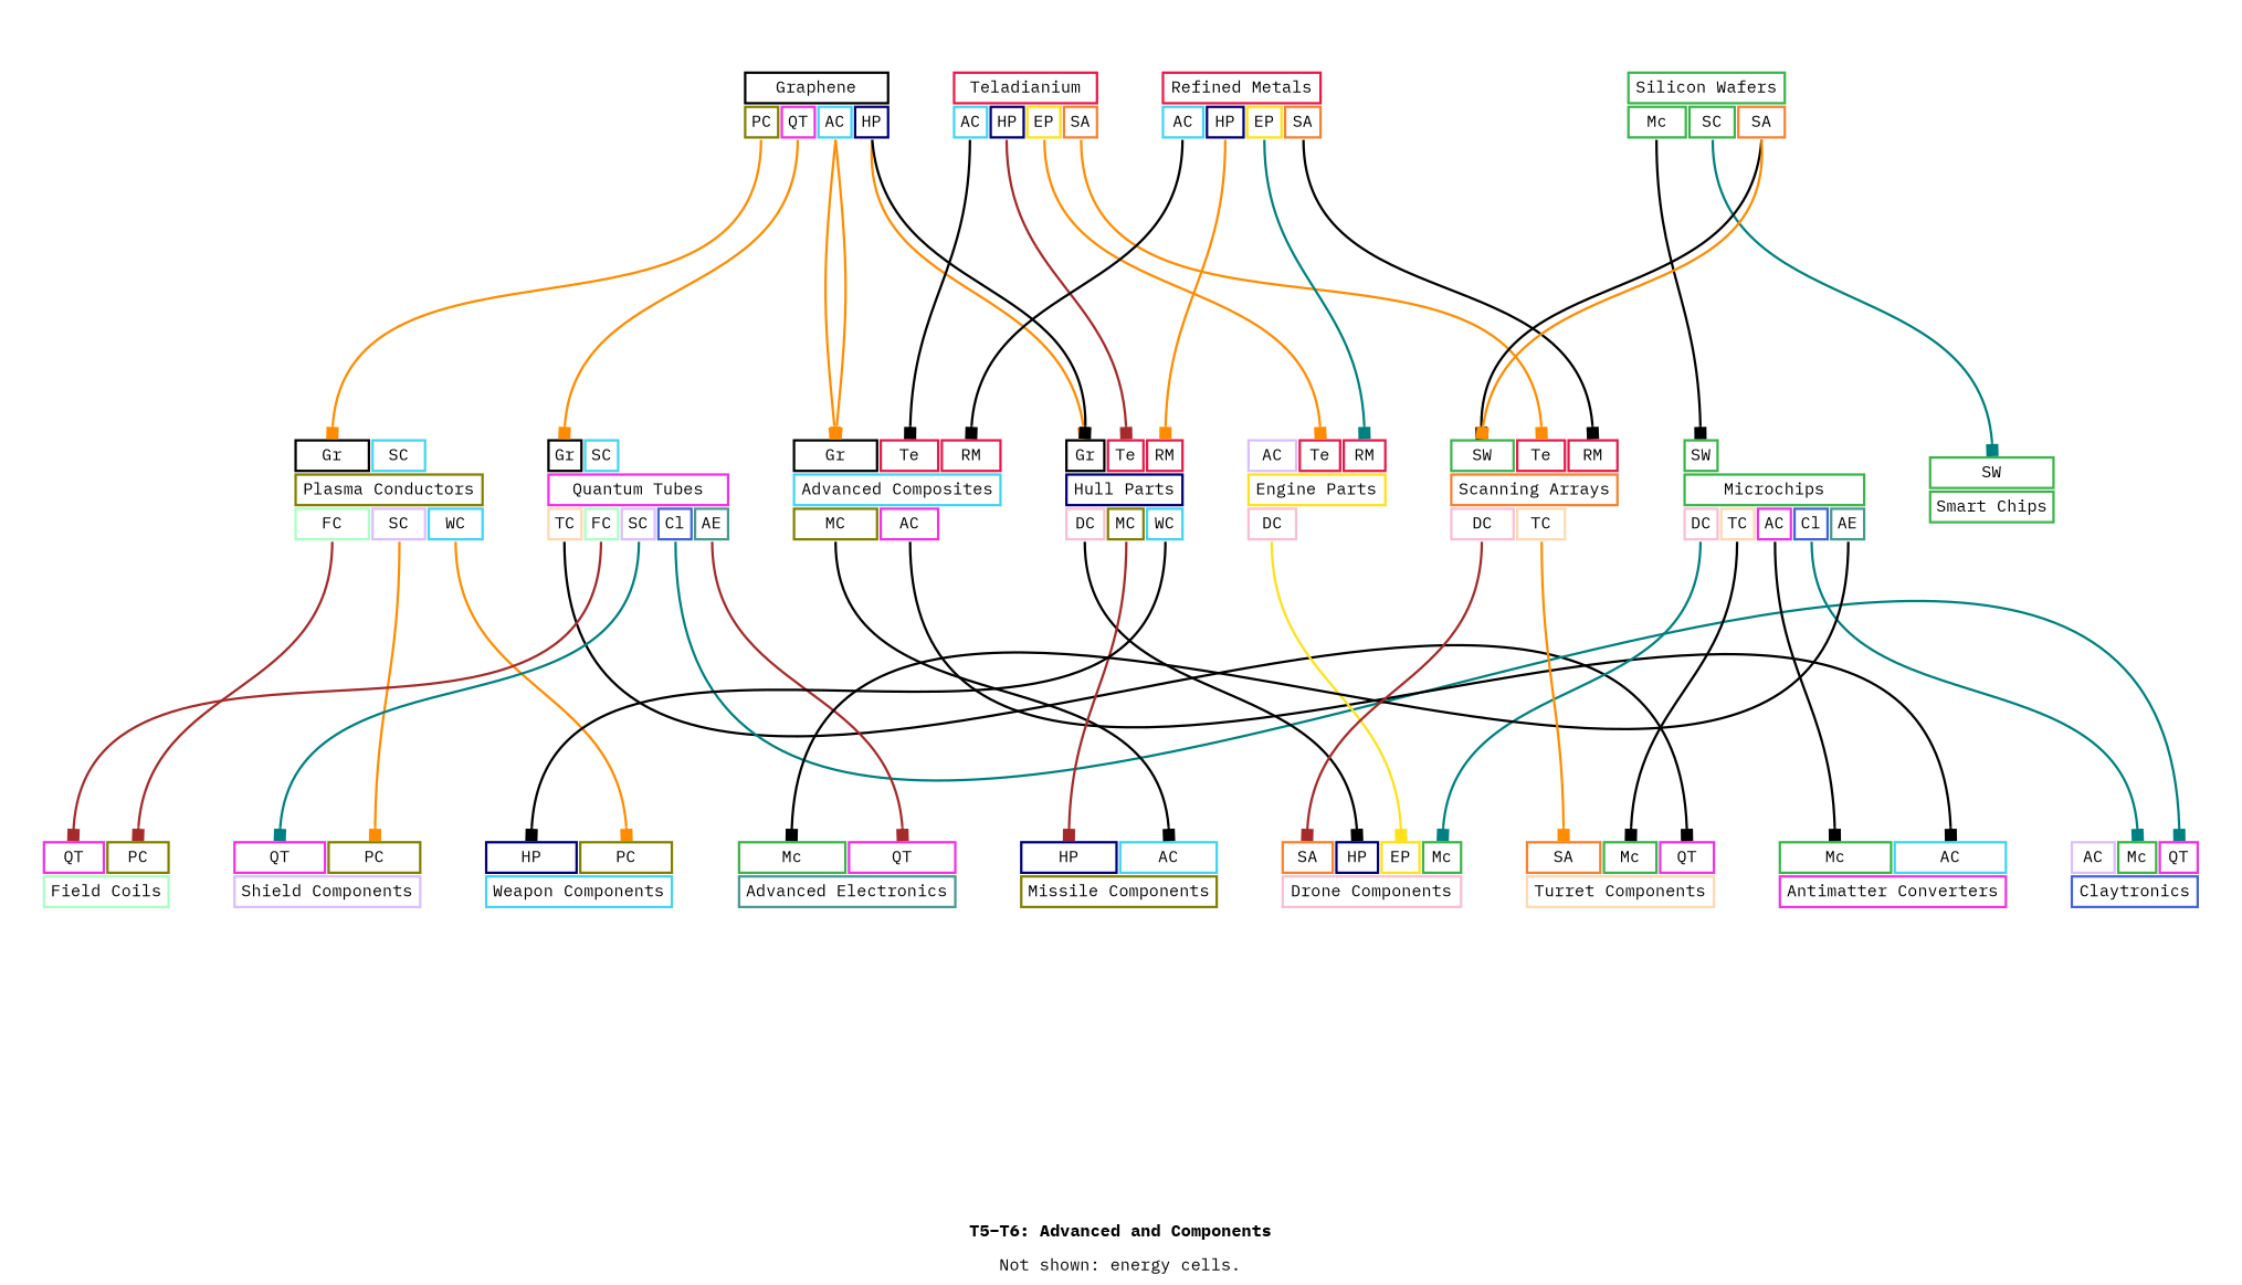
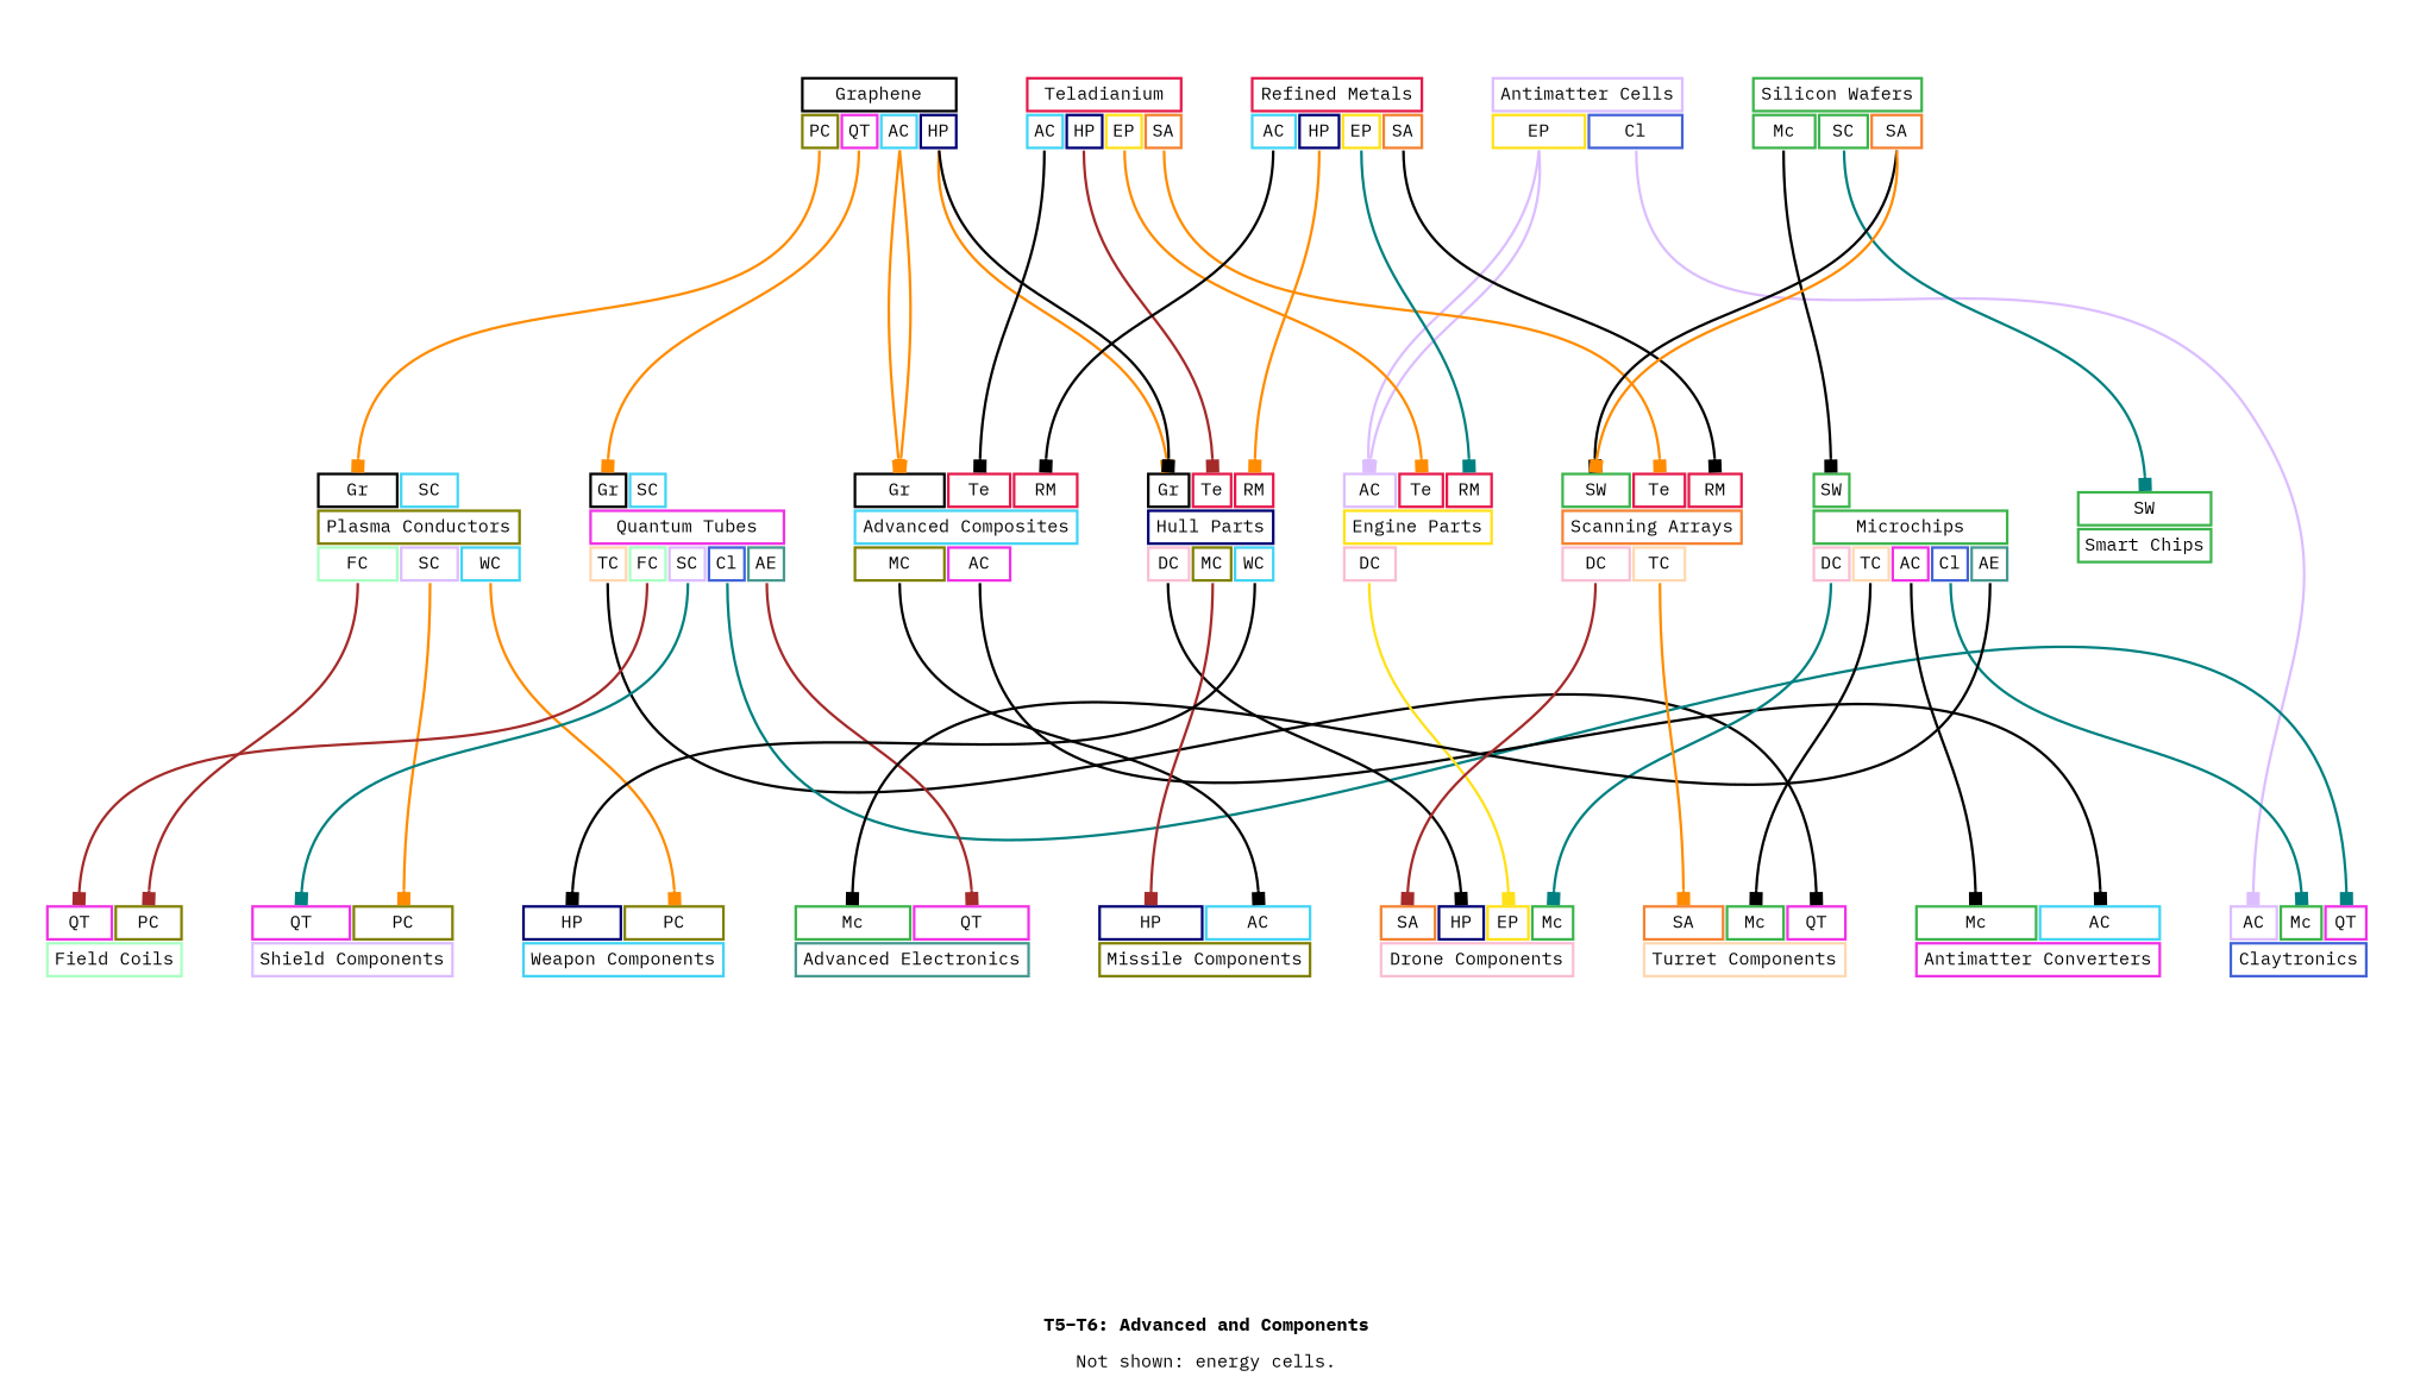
  digraph {
    compound=true
    fontname="IBM Plex Mono"
    label=<<b>T5–T6: Advanced and Components</b><br/><br/>Not shown: energy cells.>
    nodesep=0.3
    ranksep=3
    node [color=slategray1 fontname="IBM Plex Mono" margin=0.2 penwidth=2.0 shape=plaintext]
    edge [arrowType=normal arrowhead=box arrowsize=1.0 color=black fontname="IBM Plex Mono" headport="graphene:n" penwidth=2.0 tailport="advanced_composites:s" weight=1.0]
    n1 [label=<<table border="0" cellborder="2" cellpadding="4" cellspacing="1" fixedsize="false" id="graphene" port="output">      <tr>     <td align="text" bgcolor="white" color="#000000" colspan="4">Graphene</td>   </tr>        <tr>                <td align="text" bgcolor="white" color="#808000" port="plasma_conductors">PC</td>                <td align="text" bgcolor="white" color="#f032e6" port="quantum_tubes">QT</td>                <td align="text" bgcolor="white" color="#42d4f4" port="advanced_composites">AC</td>                <td align="text" bgcolor="white" color="#000075" port="hull_parts">HP</td>            </tr>    </table>>]
+   n2 [label=<<table border="0" cellborder="2" cellpadding="4" cellspacing="1" fixedsize="false" id="antimatter_cells" port="output">      <tr>     <td align="text" bgcolor="white" color="#dcbeff" colspan="2">Antimatter Cells</td>   </tr>        <tr>                <td align="text" bgcolor="white" color="#ffe119" port="engine_parts">EP</td>                <td align="text" bgcolor="white" color="#4363d8" port="claytronics">Cl</td>            </tr>    </table>>]
    n3 [label=<<table border="0" cellborder="2" cellpadding="4" cellspacing="1" fixedsize="false" id="teladianium" port="output">      <tr>     <td align="text" bgcolor="white" color="#e6194B" colspan="4">Teladianium</td>   </tr>        <tr>                <td align="text" bgcolor="white" color="#42d4f4" port="advanced_composites">AC</td>                <td align="text" bgcolor="white" color="#000075" port="hull_parts">HP</td>                <td align="text" bgcolor="white" color="#ffe119" port="engine_parts">EP</td>                <td align="text" bgcolor="white" color="#f58231" port="scanning_arrays">SA</td>            </tr>    </table>>]
    n4 [label=<<table border="0" cellborder="2" cellpadding="4" cellspacing="1" fixedsize="false" id="refined_metals" port="output">      <tr>     <td align="text" bgcolor="white" color="#e6194B" colspan="4">Refined Metals</td>   </tr>        <tr>                <td align="text" bgcolor="white" color="#42d4f4" port="advanced_composites">AC</td>                <td align="text" bgcolor="white" color="#000075" port="hull_parts">HP</td>                <td align="text" bgcolor="white" color="#ffe119" port="engine_parts">EP</td>                <td align="text" bgcolor="white" color="#f58231" port="scanning_arrays">SA</td>            </tr>    </table>>]
    n5 [label=<<table border="0" cellborder="2" cellpadding="4" cellspacing="1" fixedsize="false" id="silicon_wafers" port="output">      <tr>     <td align="text" bgcolor="white" color="#3cb44b" colspan="3">Silicon Wafers</td>   </tr>        <tr>                <td align="text" bgcolor="white" color="#3cb44b" port="microchips">Mc</td>                <td align="text" bgcolor="white" color="#3cb44b" port="smart_chips">SC</td>                <td align="text" bgcolor="white" color="#f58231" port="scanning_arrays">SA</td>            </tr>    </table>>]
    n6 [label=<<table border="0" cellborder="2" cellpadding="4" cellspacing="1" fixedsize="false" id="plasma_conductors" port="output">        <tr>                <td align="text" bgcolor="white" color="#000000" port="graphene">Gr</td>                <td align="text" bgcolor="white" color="#42d4f4" port="superfluid_coolant">SC</td>            </tr>      <tr>     <td align="text" bgcolor="white" color="#808000" colspan="3">Plasma Conductors</td>   </tr>        <tr>                <td align="text" bgcolor="white" color="#aaffc3" port="field_coils">FC</td>                <td align="text" bgcolor="white" color="#dcbeff" port="shield_components">SC</td>                <td align="text" bgcolor="white" color="#42d4f4" port="weapon_components">WC</td>            </tr>    </table>>]
    n7 [label=<<table border="0" cellborder="2" cellpadding="4" cellspacing="1" fixedsize="false" id="quantum_tubes" port="output">        <tr>                <td align="text" bgcolor="white" color="#000000" port="graphene">Gr</td>                <td align="text" bgcolor="white" color="#42d4f4" port="superfluid_coolant">SC</td>            </tr>      <tr>     <td align="text" bgcolor="white" color="#f032e6" colspan="5">Quantum Tubes</td>   </tr>        <tr>                <td align="text" bgcolor="white" color="#ffd8b1" port="turret_components">TC</td>                <td align="text" bgcolor="white" color="#aaffc3" port="field_coils">FC</td>                <td align="text" bgcolor="white" color="#dcbeff" port="shield_components">SC</td>                <td align="text" bgcolor="white" color="#4363d8" port="claytronics">Cl</td>                <td align="text" bgcolor="white" color="#469990" port="advanced_electronics">AE</td>            </tr>    </table>>]
    n8 [label=<<table border="0" cellborder="2" cellpadding="4" cellspacing="1" fixedsize="false" id="advanced_composites" port="output">        <tr>                <td align="text" bgcolor="white" color="#000000" port="graphene">Gr</td>                <td align="text" bgcolor="white" color="#e6194B" port="teladianium">Te</td>                <td align="text" bgcolor="white" color="#e6194B" port="refined_metals">RM</td>            </tr>      <tr>     <td align="text" bgcolor="white" color="#42d4f4" colspan="3">Advanced Composites</td>   </tr>        <tr>                <td align="text" bgcolor="white" color="#808000" port="missile_components">MC</td>                <td align="text" bgcolor="white" color="#f032e6" port="antimatter_converters">AC</td>            </tr>    </table>>]
    n9 [label=<<table border="0" cellborder="2" cellpadding="4" cellspacing="1" fixedsize="false" id="hull_parts" port="output">        <tr>                <td align="text" bgcolor="white" color="#000000" port="graphene">Gr</td>                <td align="text" bgcolor="white" color="#e6194B" port="teladianium">Te</td>                <td align="text" bgcolor="white" color="#e6194B" port="refined_metals">RM</td>            </tr>      <tr>     <td align="text" bgcolor="white" color="#000075" colspan="3">Hull Parts</td>   </tr>        <tr>                <td align="text" bgcolor="white" color="#fabed4" port="drone_components">DC</td>                <td align="text" bgcolor="white" color="#808000" port="missile_components">MC</td>                <td align="text" bgcolor="white" color="#42d4f4" port="weapon_components">WC</td>            </tr>    </table>>]
    n10 [label=<<table border="0" cellborder="2" cellpadding="4" cellspacing="1" fixedsize="false" id="engine_parts" port="output">        <tr>                <td align="text" bgcolor="white" color="#dcbeff" port="antimatter_cells">AC</td>                <td align="text" bgcolor="white" color="#e6194B" port="teladianium">Te</td>                <td align="text" bgcolor="white" color="#e6194B" port="refined_metals">RM</td>            </tr>      <tr>     <td align="text" bgcolor="white" color="#ffe119" colspan="3">Engine Parts</td>   </tr>        <tr>                <td align="text" bgcolor="white" color="#fabed4" port="drone_components">DC</td>            </tr>    </table>>]
    n11 [label=<<table border="0" cellborder="2" cellpadding="4" cellspacing="1" fixedsize="false" id="microchips" port="output">        <tr>                <td align="text" bgcolor="white" color="#3cb44b" port="silicon_wafers">SW</td>            </tr>      <tr>     <td align="text" bgcolor="white" color="#3cb44b" colspan="5">Microchips</td>   </tr>        <tr>                <td align="text" bgcolor="white" color="#fabed4" port="drone_components">DC</td>                <td align="text" bgcolor="white" color="#ffd8b1" port="turret_components">TC</td>                <td align="text" bgcolor="white" color="#f032e6" port="antimatter_converters">AC</td>                <td align="text" bgcolor="white" color="#4363d8" port="claytronics">Cl</td>                <td align="text" bgcolor="white" color="#469990" port="advanced_electronics">AE</td>            </tr>    </table>>]
    n12 [label=<<table border="0" cellborder="2" cellpadding="4" cellspacing="1" fixedsize="false" id="smart_chips" port="output">        <tr>                <td align="text" bgcolor="white" color="#3cb44b" port="silicon_wafers">SW</td>            </tr>      <tr>     <td align="text" bgcolor="white" color="#3cb44b" colspan="1">Smart Chips</td>   </tr>    </table>>]
    n13 [label=<<table border="0" cellborder="2" cellpadding="4" cellspacing="1" fixedsize="false" id="scanning_arrays" port="output">        <tr>                <td align="text" bgcolor="white" color="#3cb44b" port="silicon_wafers">SW</td>                <td align="text" bgcolor="white" color="#e6194B" port="teladianium">Te</td>                <td align="text" bgcolor="white" color="#e6194B" port="refined_metals">RM</td>            </tr>      <tr>     <td align="text" bgcolor="white" color="#f58231" colspan="3">Scanning Arrays</td>   </tr>        <tr>                <td align="text" bgcolor="white" color="#fabed4" port="drone_components">DC</td>                <td align="text" bgcolor="white" color="#ffd8b1" port="turret_components">TC</td>            </tr>    </table>>]
    n14 [label=<<table border="0" cellborder="2" cellpadding="4" cellspacing="1" fixedsize="false" id="drone_components" port="output">        <tr>                <td align="text" bgcolor="white" color="#f58231" port="scanning_arrays">SA</td>                <td align="text" bgcolor="white" color="#000075" port="hull_parts">HP</td>                <td align="text" bgcolor="white" color="#ffe119" port="engine_parts">EP</td>                <td align="text" bgcolor="white" color="#3cb44b" port="microchips">Mc</td>            </tr>      <tr>     <td align="text" bgcolor="white" color="#fabed4" colspan="4">Drone Components</td>   </tr>    </table>>]
    n15 [label=<<table border="0" cellborder="2" cellpadding="4" cellspacing="1" fixedsize="false" id="turret_components" port="output">        <tr>                <td align="text" bgcolor="white" color="#f58231" port="scanning_arrays">SA</td>                <td align="text" bgcolor="white" color="#3cb44b" port="microchips">Mc</td>                <td align="text" bgcolor="white" color="#f032e6" port="quantum_tubes">QT</td>            </tr>      <tr>     <td align="text" bgcolor="white" color="#ffd8b1" colspan="3">Turret Components</td>   </tr>    </table>>]
    n16 [label=<<table border="0" cellborder="2" cellpadding="4" cellspacing="1" fixedsize="false" id="missile_components" port="output">        <tr>                <td align="text" bgcolor="white" color="#000075" port="hull_parts">HP</td>                <td align="text" bgcolor="white" color="#42d4f4" port="advanced_composites">AC</td>            </tr>      <tr>     <td align="text" bgcolor="white" color="#808000" colspan="2">Missile Components</td>   </tr>    </table>>]
    n17 [label=<<table border="0" cellborder="2" cellpadding="4" cellspacing="1" fixedsize="false" id="field_coils" port="output">        <tr>                <td align="text" bgcolor="white" color="#f032e6" port="quantum_tubes">QT</td>                <td align="text" bgcolor="white" color="#808000" port="plasma_conductors">PC</td>            </tr>      <tr>     <td align="text" bgcolor="white" color="#aaffc3" colspan="2">Field Coils</td>   </tr>    </table>>]
    n18 [label=<<table border="0" cellborder="2" cellpadding="4" cellspacing="1" fixedsize="false" id="shield_components" port="output">        <tr>                <td align="text" bgcolor="white" color="#f032e6" port="quantum_tubes">QT</td>                <td align="text" bgcolor="white" color="#808000" port="plasma_conductors">PC</td>            </tr>      <tr>     <td align="text" bgcolor="white" color="#dcbeff" colspan="2">Shield Components</td>   </tr>    </table>>]
    n19 [label=<<table border="0" cellborder="2" cellpadding="4" cellspacing="1" fixedsize="false" id="antimatter_converters" port="output">        <tr>                <td align="text" bgcolor="white" color="#3cb44b" port="microchips">Mc</td>                <td align="text" bgcolor="white" color="#42d4f4" port="advanced_composites">AC</td>            </tr>      <tr>     <td align="text" bgcolor="white" color="#f032e6" colspan="2">Antimatter Converters</td>   </tr>    </table>>]
    n20 [label=<<table border="0" cellborder="2" cellpadding="4" cellspacing="1" fixedsize="false" id="weapon_components" port="output">        <tr>                <td align="text" bgcolor="white" color="#000075" port="hull_parts">HP</td>                <td align="text" bgcolor="white" color="#808000" port="plasma_conductors">PC</td>            </tr>      <tr>     <td align="text" bgcolor="white" color="#42d4f4" colspan="2">Weapon Components</td>   </tr>    </table>>]
    n21 [label=<<table border="0" cellborder="2" cellpadding="4" cellspacing="1" fixedsize="false" id="claytronics" port="output">        <tr>                <td align="text" bgcolor="white" color="#dcbeff" port="antimatter_cells">AC</td>                <td align="text" bgcolor="white" color="#3cb44b" port="microchips">Mc</td>                <td align="text" bgcolor="white" color="#f032e6" port="quantum_tubes">QT</td>            </tr>      <tr>     <td align="text" bgcolor="white" color="#4363d8" colspan="3">Claytronics</td>   </tr>    </table>>]
    n22 [label=<<table border="0" cellborder="2" cellpadding="4" cellspacing="1" fixedsize="false" id="advanced_electronics" port="output">        <tr>                <td align="text" bgcolor="white" color="#3cb44b" port="microchips">Mc</td>                <td align="text" bgcolor="white" color="#f032e6" port="quantum_tubes">QT</td>            </tr>      <tr>     <td align="text" bgcolor="white" color="#469990" colspan="2">Advanced Electronics</td>   </tr>    </table>>]
    subgraph sub_1 {
      cluster=true
      label="T3: Refined"
      n1
+     n2
      n3
      n4
      n5
    }
    subgraph sub_2 {
      cluster=true
      label="T4: Advanced"
      n6
      n7
      n8
      n9
      n10
      n11
      n12
      n13
    }
    subgraph sub_3 {
      cluster=true
      label="T5: Components"
      n14
      n15
      n16
      n17
      n18
      n19
      n20
      n21
      n22
    }
    n1 -> n6 [color=darkorange tailport="plasma_conductors:s"]
    n1 -> n7 [color=darkorange tailport="quantum_tubes:s"]
    n1 -> n8 [color=darkorange]
    n1 -> n8 [color=darkorange]
    n1 -> n9 [color=darkorange tailport="hull_parts:s"]
    n1 -> n9 [tailport="hull_parts:s"]
+   n2 -> n10 [color="#dcbeff" headport="antimatter_cells:n" tailport="engine_parts:s"]
+   n2 -> n10 [color="#dcbeff" headport="antimatter_cells:n" tailport="engine_parts:s"]
+   n2 -> n21 [color="#dcbeff" headport="antimatter_cells:n" tailport="claytronics:s"]
    n3 -> n8 [headport="teladianium:n"]
    n3 -> n9 [color=brown headport="teladianium:n" tailport="hull_parts:s"]
    n3 -> n10 [color=darkorange headport="teladianium:n" tailport="engine_parts:s"]
    n3 -> n13 [color=darkorange headport="teladianium:n" tailport="scanning_arrays:s"]
    n4 -> n8 [headport="refined_metals:n"]
    n4 -> n9 [color=darkorange headport="refined_metals:n" tailport="hull_parts:s"]
    n4 -> n10 [color=teal headport="refined_metals:n" tailport="engine_parts:s"]
    n4 -> n13 [headport="refined_metals:n" tailport="scanning_arrays:s"]
    n5 -> n11 [headport="silicon_wafers:n" tailport="microchips:s"]
    n5 -> n12 [color=teal headport="silicon_wafers:n" tailport="smart_chips:s"]
    n5 -> n13 [headport="silicon_wafers:n" tailport="scanning_arrays:s"]
    n5 -> n13 [color=darkorange headport="silicon_wafers:n" tailport="scanning_arrays:s"]
    n6 -> n17 [color=brown headport="plasma_conductors:n" tailport="field_coils:s"]
    n6 -> n18 [color=darkorange headport="plasma_conductors:n" tailport="shield_components:s"]
    n6 -> n20 [color=darkorange headport="plasma_conductors:n" tailport="weapon_components:s"]
    n7 -> n15 [headport="quantum_tubes:n" tailport="turret_components:s"]
    n7 -> n17 [color=brown headport="quantum_tubes:n" tailport="field_coils:s"]
    n7 -> n18 [color=teal headport="quantum_tubes:n" tailport="shield_components:s"]
    n7 -> n21 [color=teal headport="quantum_tubes:n" tailport="claytronics:s"]
    n7 -> n22 [color=brown headport="quantum_tubes:n" tailport="advanced_electronics:s"]
    n8 -> n16 [headport="advanced_composites:n" tailport="missile_components:s"]
    n8 -> n19 [headport="advanced_composites:n" tailport="antimatter_converters:s"]
    n9 -> n14 [headport="hull_parts:n" tailport="drone_components:s"]
    n9 -> n16 [color=brown headport="hull_parts:n" tailport="missile_components:s"]
    n9 -> n20 [headport="hull_parts:n" tailport="weapon_components:s"]
    n10 -> n14 [color="#ffe119" headport="engine_parts:n" tailport="drone_components:s"]
    n11 -> n14 [color=teal headport="microchips:n" tailport="drone_components:s"]
    n11 -> n15 [headport="microchips:n" tailport="turret_components:s"]
    n11 -> n19 [headport="microchips:n" tailport="antimatter_converters:s"]
    n11 -> n21 [color=teal headport="microchips:n" tailport="claytronics:s"]
    n11 -> n22 [headport="microchips:n" tailport="advanced_electronics:s"]
    n13 -> n14 [color=brown headport="scanning_arrays:n" tailport="drone_components:s"]
    n13 -> n15 [color=darkorange headport="scanning_arrays:n" tailport="turret_components:s"]
  }
